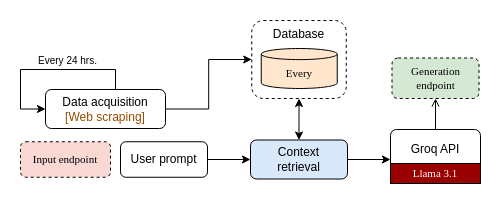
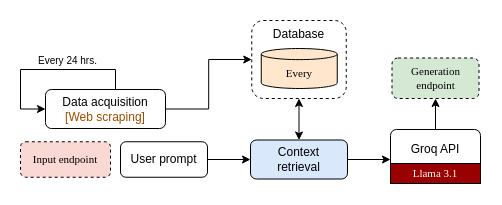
  <mxCell id="0" />
  <mxCell id="1" parent="0" />
  <mxCell id="2" style="edgeStyle=orthogonalEdgeStyle;rounded=0;orthogonalLoop=1;jettySize=auto;html=1;exitX=1;exitY=0.5;exitDx=0;exitDy=0;entryX=0;entryY=0.5;entryDx=0;entryDy=0;fontFamily=Helvetica;" edge="1" parent="1" source="3" target="17"><mxGeometry relative="1" as="geometry" /></mxCell>
  <mxCell id="3" value="Data acquisition&lt;br&gt;&lt;font color=&quot;#994c00&quot;&gt;[Web scraping]&lt;/font&gt;" style="rounded=1;whiteSpace=wrap;html=1;fontFamily=Helvetica;" vertex="1" parent="1"><mxGeometry x="45" y="89" width="120" height="39" as="geometry" /></mxCell>
  <mxCell id="4" style="edgeStyle=orthogonalEdgeStyle;rounded=0;orthogonalLoop=1;jettySize=auto;html=1;exitX=1;exitY=0.5;exitDx=0;exitDy=0;entryX=0;entryY=0.75;entryDx=0;entryDy=0;" edge="1" parent="1" source="5" target="11"><mxGeometry relative="1" as="geometry" /></mxCell>
  <mxCell id="5" value="Context&lt;br&gt;retrieval" style="rounded=1;whiteSpace=wrap;html=1;fontFamily=Helvetica;fillColor=#dae8fc;strokeColor=default;" vertex="1" parent="1"><mxGeometry x="250" y="139.5" width="97" height="39" as="geometry" /></mxCell>
  <mxCell id="6" style="edgeStyle=orthogonalEdgeStyle;rounded=0;orthogonalLoop=1;jettySize=auto;html=1;exitX=0.5;exitY=0;exitDx=0;exitDy=0;entryX=0;entryY=0.5;entryDx=0;entryDy=0;fontFamily=Helvetica;" edge="1" parent="1" source="3" target="3"><mxGeometry relative="1" as="geometry"><Array as="points"><mxPoint x="115" y="69" /><mxPoint x="20" y="69" /><mxPoint x="20" y="109" /></Array></mxGeometry></mxCell>
  <mxCell id="7" value="Every 24 hrs." style="text;html=1;align=center;verticalAlign=middle;resizable=0;points=[];autosize=1;strokeColor=none;fillColor=none;fontFamily=Helvetica;fontSize=10;" vertex="1" parent="1"><mxGeometry x="27" y="45" width="80" height="30" as="geometry" /></mxCell>
  <mxCell id="8" style="edgeStyle=orthogonalEdgeStyle;rounded=0;orthogonalLoop=1;jettySize=auto;html=1;exitX=1;exitY=0.5;exitDx=0;exitDy=0;entryX=0;entryY=0.5;entryDx=0;entryDy=0;fontFamily=Helvetica;" edge="1" parent="1" source="9" target="5"><mxGeometry relative="1" as="geometry" /></mxCell>
  <mxCell id="9" value="User prompt" style="rounded=1;whiteSpace=wrap;html=1;fontFamily=Helvetica;" vertex="1" parent="1"><mxGeometry x="120" y="141.25" width="87" height="35.5" as="geometry" /></mxCell>
  <mxCell id="10" value="" style="group;fillColor=#f5f5f5;fontColor=#333333;strokeColor=none;" vertex="1" connectable="0" parent="1"><mxGeometry x="390" y="129" width="90" height="54" as="geometry" /></mxCell>
  <mxCell id="11" value="Groq API" style="rounded=1;whiteSpace=wrap;html=1;fontFamily=Helvetica;" vertex="1" parent="10"><mxGeometry width="90" height="40" as="geometry" /></mxCell>
  <mxCell id="12" value="Llama 3.1" style="rounded=0;whiteSpace=wrap;html=1;fontFamily=Fira Code;fontSize=11;fontSource=https%3A%2F%2Ffonts.googleapis.com%2Fcss%3Ffamily%3DFira%2BCode;fillColor=#990000;fontColor=#ffffff;strokeColor=default;" vertex="1" parent="10"><mxGeometry y="34" width="90" height="20" as="geometry" /></mxCell>
  <mxCell id="13" value="Input endpoint" style="rounded=1;whiteSpace=wrap;html=1;fontFamily=Fira Code;fontSource=https%3A%2F%2Ffonts.googleapis.com%2Fcss%3Ffamily%3DFira%2BCode;fontSize=11;strokeColor=default;dashed=1;fillColor=#fad9d5;" vertex="1" parent="1"><mxGeometry x="20" y="141.25" width="90" height="35.5" as="geometry" /></mxCell>
  <mxCell id="14" value="Generation endpoint" style="rounded=1;whiteSpace=wrap;html=1;fontFamily=Fira Code;fontSource=https%3A%2F%2Ffonts.googleapis.com%2Fcss%3Ffamily%3DFira%2BCode;fontSize=11;dashed=1;fillColor=#d5e8d4;strokeColor=default;" vertex="1" parent="1"><mxGeometry x="391.5" y="57.5" width="87" height="40.5" as="geometry" /></mxCell>
- <mxCell id="15" style="edgeStyle=orthogonalEdgeStyle;rounded=0;orthogonalLoop=1;jettySize=auto;html=1;entryX=0.5;entryY=1;entryDx=0;entryDy=0;endArrow=open;" edge="1" parent="1" source="11" target="14"><mxGeometry relative="1" as="geometry"><mxPoint x="435" y="78" as="targetPoint" /></mxGeometry></mxCell>
+ <mxCell id="15" style="edgeStyle=orthogonalEdgeStyle;rounded=0;orthogonalLoop=1;jettySize=auto;html=1;entryX=0.5;entryY=1;entryDx=0;entryDy=0;" edge="1" parent="1" source="11" target="14"><mxGeometry relative="1" as="geometry"><mxPoint x="435" y="78" as="targetPoint" /></mxGeometry></mxCell>
  <mxCell id="16" value="" style="group" vertex="1" connectable="0" parent="1"><mxGeometry x="251.25" y="20" width="94.5" height="78" as="geometry" /></mxCell>
  <mxCell id="17" value="Database" style="rounded=1;whiteSpace=wrap;html=1;verticalAlign=top;fontFamily=Helvetica;strokeColor=default;dashed=1;" vertex="1" parent="16"><mxGeometry width="94.5" height="78" as="geometry" /></mxCell>
  <mxCell id="18" value="Every" style="shape=cylinder3;whiteSpace=wrap;html=1;boundedLbl=1;backgroundOutline=1;size=5.558;fillColor=#ffe6cc;strokeColor=default;fontFamily=Fira Code;fontSource=https%3A%2F%2Ffonts.googleapis.com%2Fcss%3Ffamily%3DFira%2BCode;fontSize=11;" vertex="1" parent="16"><mxGeometry x="9.5" y="28" width="76" height="40" as="geometry" /></mxCell>
  <mxCell id="19" style="edgeStyle=orthogonalEdgeStyle;rounded=0;orthogonalLoop=1;jettySize=auto;html=1;exitX=0.5;exitY=1;exitDx=0;exitDy=0;entryX=0.5;entryY=0;entryDx=0;entryDy=0;startArrow=classic;startFill=1;" edge="1" parent="1" source="17" target="5"><mxGeometry relative="1" as="geometry" /></mxCell>
